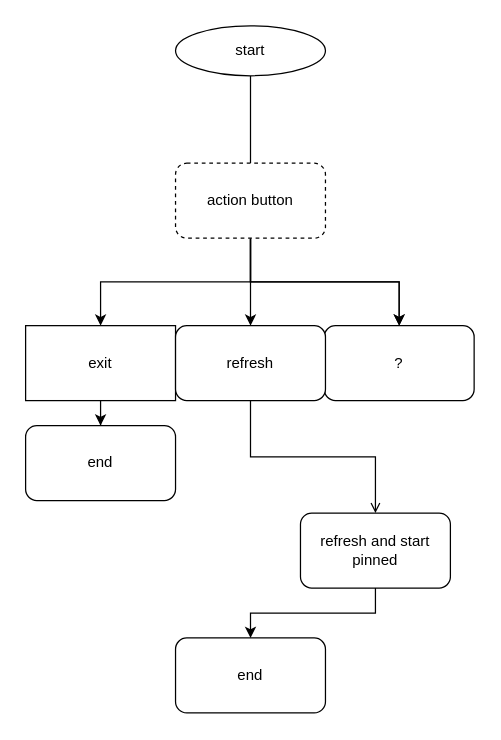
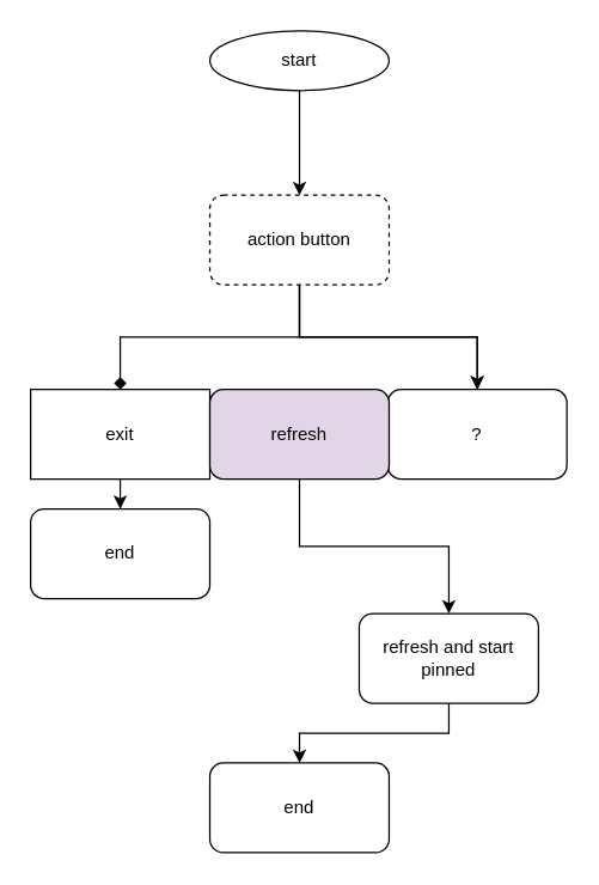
  <mxCell id="0" />
  <mxCell id="1" parent="0" />
- <mxCell id="2" value="" style="edgeStyle=orthogonalEdgeStyle;rounded=0;orthogonalLoop=1;jettySize=auto;html=1;endArrow=none;" edge="1" parent="1" source="3" target="8"><mxGeometry relative="1" as="geometry" /></mxCell>
+ <mxCell id="2" value="" style="edgeStyle=orthogonalEdgeStyle;rounded=0;orthogonalLoop=1;jettySize=auto;html=1;" edge="1" parent="1" source="3" target="8"><mxGeometry relative="1" as="geometry" /></mxCell>
  <mxCell id="3" value="start" style="ellipse;whiteSpace=wrap;html=1;fontSize=12;glass=0;strokeWidth=1;shadow=0;" parent="1" vertex="1"><mxGeometry x="140" y="20" width="120" height="40" as="geometry" /></mxCell>
- <mxCell id="4" value="" style="edgeStyle=orthogonalEdgeStyle;rounded=0;orthogonalLoop=1;jettySize=auto;html=1;" edge="1" parent="1" source="8" target="10"><mxGeometry relative="1" as="geometry" /></mxCell>
+ <mxCell id="4" value="" style="edgeStyle=orthogonalEdgeStyle;rounded=0;orthogonalLoop=1;jettySize=auto;html=1;endArrow=diamond;" edge="1" parent="1" source="8" target="10"><mxGeometry relative="1" as="geometry" /></mxCell>
  <mxCell id="5" value="" style="edgeStyle=orthogonalEdgeStyle;rounded=0;orthogonalLoop=1;jettySize=auto;html=1;" edge="1" parent="1" source="8" target="11"><mxGeometry relative="1" as="geometry" /></mxCell>
  <mxCell id="6" value="" style="edgeStyle=orthogonalEdgeStyle;rounded=0;orthogonalLoop=1;jettySize=auto;html=1;" edge="1" parent="1" source="8" target="11"><mxGeometry relative="1" as="geometry" /></mxCell>
- <mxCell id="7" value="" style="edgeStyle=orthogonalEdgeStyle;rounded=0;orthogonalLoop=1;jettySize=auto;html=1;" edge="1" parent="1" source="8" target="13"><mxGeometry relative="1" as="geometry" /></mxCell>
  <mxCell id="8" value="action button" style="whiteSpace=wrap;html=1;rounded=1;glass=0;strokeWidth=1;shadow=0;dashed=1;" vertex="1" parent="1"><mxGeometry x="140" y="130" width="120" height="60" as="geometry" /></mxCell>
  <mxCell id="9" value="" style="edgeStyle=orthogonalEdgeStyle;rounded=0;orthogonalLoop=1;jettySize=auto;html=1;" edge="1" parent="1" source="10" target="14"><mxGeometry relative="1" as="geometry" /></mxCell>
  <mxCell id="10" value="exit" style="whiteSpace=wrap;html=1;glass=0;strokeWidth=1;shadow=0;rounded=0;" vertex="1" parent="1"><mxGeometry x="20" y="260" width="120" height="60" as="geometry" /></mxCell>
  <mxCell id="11" value="?" style="whiteSpace=wrap;html=1;rounded=1;glass=0;strokeWidth=1;shadow=0;" vertex="1" parent="1"><mxGeometry x="259" y="260" width="120" height="60" as="geometry" /></mxCell>
- <mxCell id="12" value="" style="edgeStyle=orthogonalEdgeStyle;rounded=0;orthogonalLoop=1;jettySize=auto;html=1;endArrow=open;" edge="1" parent="1" source="13" target="16"><mxGeometry relative="1" as="geometry" /></mxCell>
- <mxCell id="13" value="refresh" style="whiteSpace=wrap;html=1;rounded=1;glass=0;strokeWidth=1;shadow=0;" vertex="1" parent="1"><mxGeometry x="140" y="260" width="120" height="60" as="geometry" /></mxCell>
+ <mxCell id="12" value="" style="edgeStyle=orthogonalEdgeStyle;rounded=0;orthogonalLoop=1;jettySize=auto;html=1;" edge="1" parent="1" source="13" target="16"><mxGeometry relative="1" as="geometry" /></mxCell>
+ <mxCell id="13" value="refresh" style="whiteSpace=wrap;html=1;rounded=1;glass=0;strokeWidth=1;shadow=0;fillColor=#e1d5e7;" vertex="1" parent="1"><mxGeometry x="140" y="260" width="120" height="60" as="geometry" /></mxCell>
  <mxCell id="14" value="end" style="whiteSpace=wrap;html=1;rounded=1;glass=0;strokeWidth=1;shadow=0;" vertex="1" parent="1"><mxGeometry x="20" y="340" width="120" height="60" as="geometry" /></mxCell>
  <mxCell id="15" value="" style="edgeStyle=orthogonalEdgeStyle;rounded=0;orthogonalLoop=1;jettySize=auto;html=1;" edge="1" parent="1" source="16" target="17"><mxGeometry relative="1" as="geometry" /></mxCell>
  <mxCell id="16" value="refresh and start pinned" style="whiteSpace=wrap;html=1;rounded=1;glass=0;strokeWidth=1;shadow=0;" vertex="1" parent="1"><mxGeometry x="240" y="410" width="120" height="60" as="geometry" /></mxCell>
  <mxCell id="17" value="end" style="whiteSpace=wrap;html=1;rounded=1;glass=0;strokeWidth=1;shadow=0;" vertex="1" parent="1"><mxGeometry x="140" y="510" width="120" height="60" as="geometry" /></mxCell>
